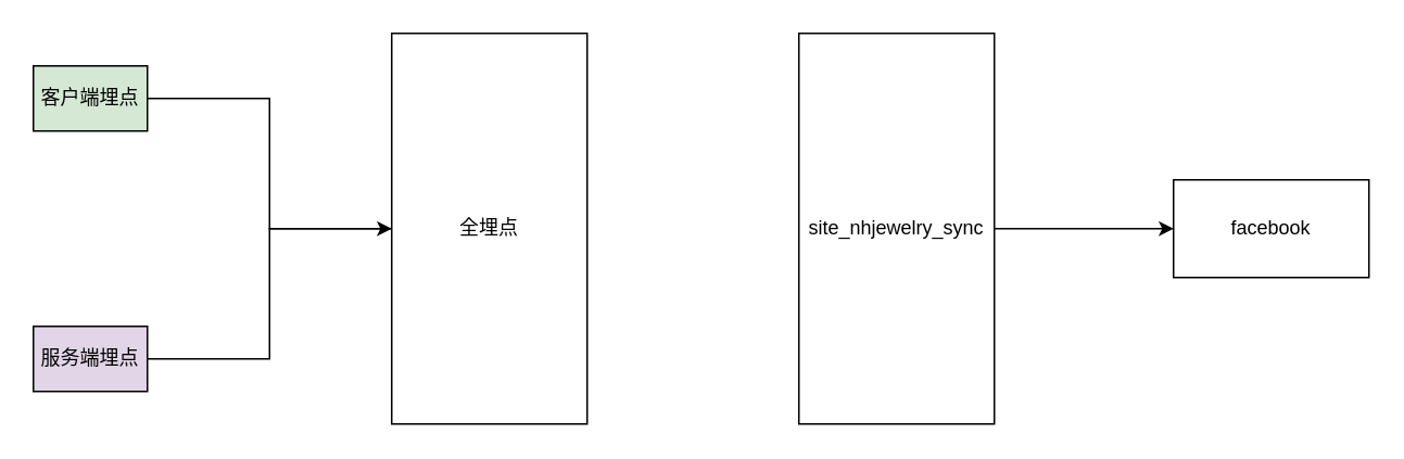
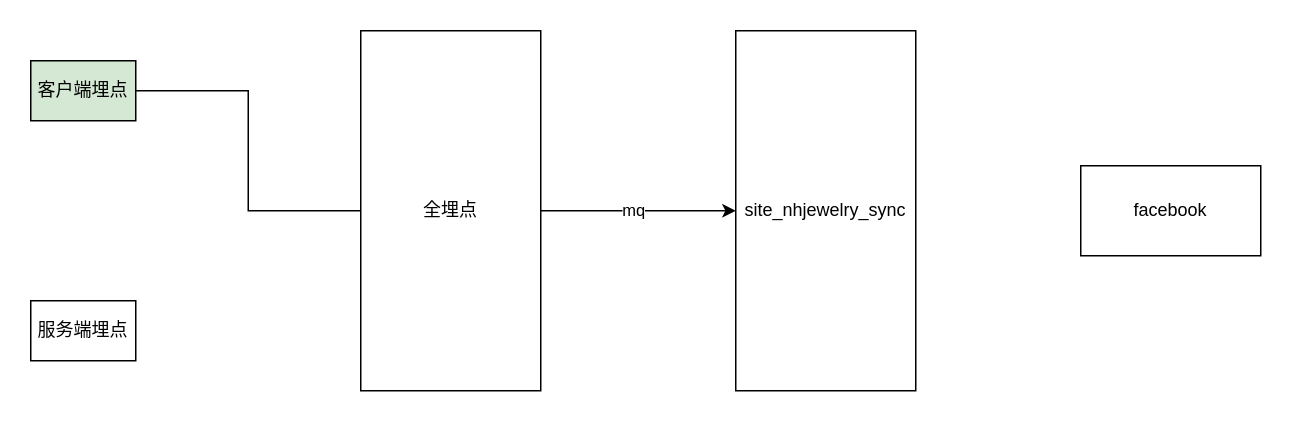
  <mxCell id="0" />
  <mxCell id="1" parent="0" />
  <mxCell id="2" style="edgeStyle=orthogonalEdgeStyle;rounded=0;orthogonalLoop=1;jettySize=auto;html=1;exitX=1;exitY=0.5;exitDx=0;exitDy=0;entryX=0;entryY=0.5;entryDx=0;entryDy=0;endArrow=none;" edge="1" parent="1" source="3" target="8"><mxGeometry relative="1" as="geometry" /></mxCell>
  <mxCell id="3" value="客户端埋点" style="rounded=0;whiteSpace=wrap;html=1;fillColor=#d5e8d4;" vertex="1" parent="1"><mxGeometry x="20" y="40" width="70" height="40" as="geometry" /></mxCell>
- <mxCell id="4" style="edgeStyle=orthogonalEdgeStyle;rounded=0;orthogonalLoop=1;jettySize=auto;html=1;exitX=1;exitY=0.5;exitDx=0;exitDy=0;entryX=0;entryY=0.5;entryDx=0;entryDy=0;" edge="1" parent="1" source="5" target="8"><mxGeometry relative="1" as="geometry" /></mxCell>
- <mxCell id="5" value="服务端埋点" style="rounded=0;whiteSpace=wrap;html=1;fillColor=#e1d5e7;" vertex="1" parent="1"><mxGeometry x="20" y="200" width="70" height="40" as="geometry" /></mxCell>
+ <mxCell id="5" value="服务端埋点" style="rounded=0;whiteSpace=wrap;html=1;" vertex="1" parent="1"><mxGeometry x="20" y="200" width="70" height="40" as="geometry" /></mxCell>
+ <mxCell id="6" style="edgeStyle=orthogonalEdgeStyle;rounded=0;orthogonalLoop=1;jettySize=auto;html=1;exitX=1;exitY=0.5;exitDx=0;exitDy=0;entryX=0;entryY=0.5;entryDx=0;entryDy=0;" edge="1" parent="1" source="8" target="10"><mxGeometry relative="1" as="geometry" /></mxCell>
+ <mxCell id="7" value="mq" style="edgeLabel;html=1;align=center;verticalAlign=middle;resizable=0;points=[];" vertex="1" connectable="0" parent="6"><mxGeometry x="-0.061" y="2" relative="1" as="geometry"><mxPoint y="1" as="offset" /></mxGeometry></mxCell>
  <mxCell id="8" value="全埋点" style="rounded=0;whiteSpace=wrap;html=1;" vertex="1" parent="1"><mxGeometry x="240" y="20" width="120" height="240" as="geometry" /></mxCell>
- <mxCell id="9" style="edgeStyle=orthogonalEdgeStyle;rounded=0;orthogonalLoop=1;jettySize=auto;html=1;exitX=1;exitY=0.5;exitDx=0;exitDy=0;" edge="1" parent="1" source="10" target="11"><mxGeometry relative="1" as="geometry" /></mxCell>
  <mxCell id="10" value="site_nhjewelry_sync" style="rounded=0;whiteSpace=wrap;html=1;" vertex="1" parent="1"><mxGeometry x="490" y="20" width="120" height="240" as="geometry" /></mxCell>
  <mxCell id="11" value="facebook" style="rounded=0;whiteSpace=wrap;html=1;" vertex="1" parent="1"><mxGeometry x="720" y="110" width="120" height="60" as="geometry" /></mxCell>
